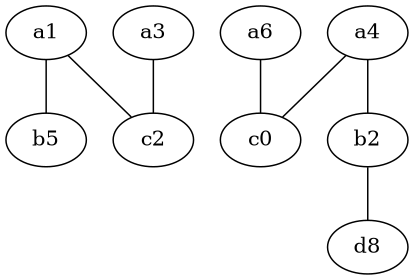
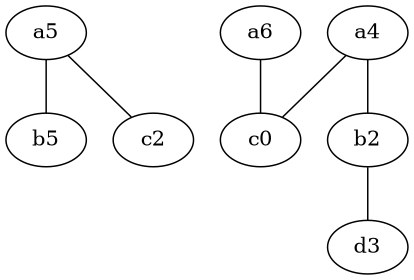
  graph {
    n1 [label=b5]
-   a1
+   a1 [label=a5]
    c2
    n4 [label=a6]
    n5 [label=c0]
-   a3
    a4
    b2
-   d3 [label=d8]
+   d3
    a1 -- n1
    a1 -- c2
    n4 -- n5
-   a3 -- c2
    a4 -- n5
    a4 -- b2
    b2 -- d3
  }
